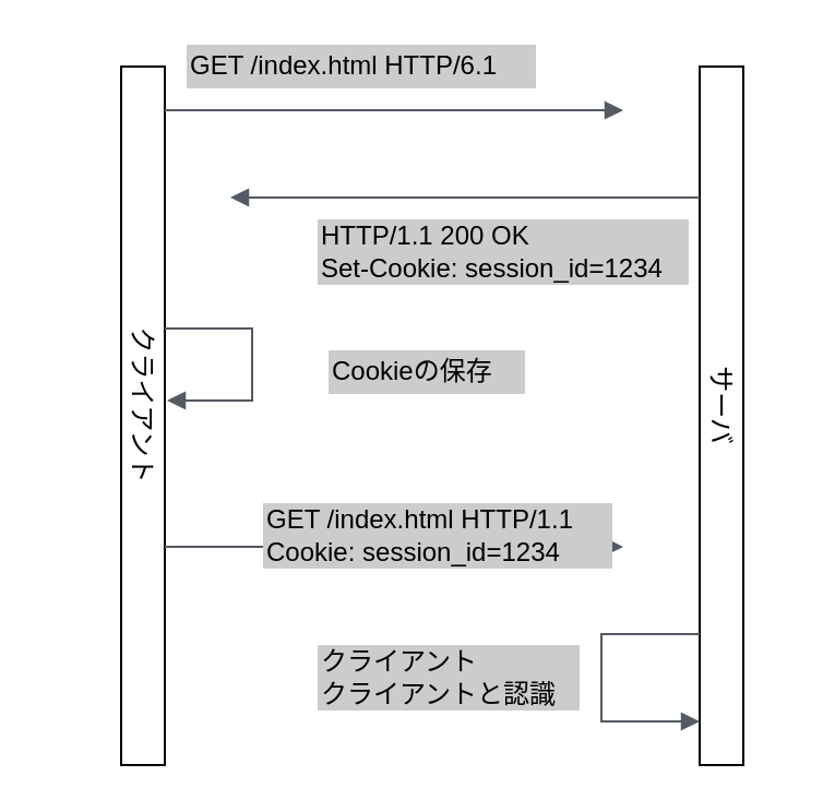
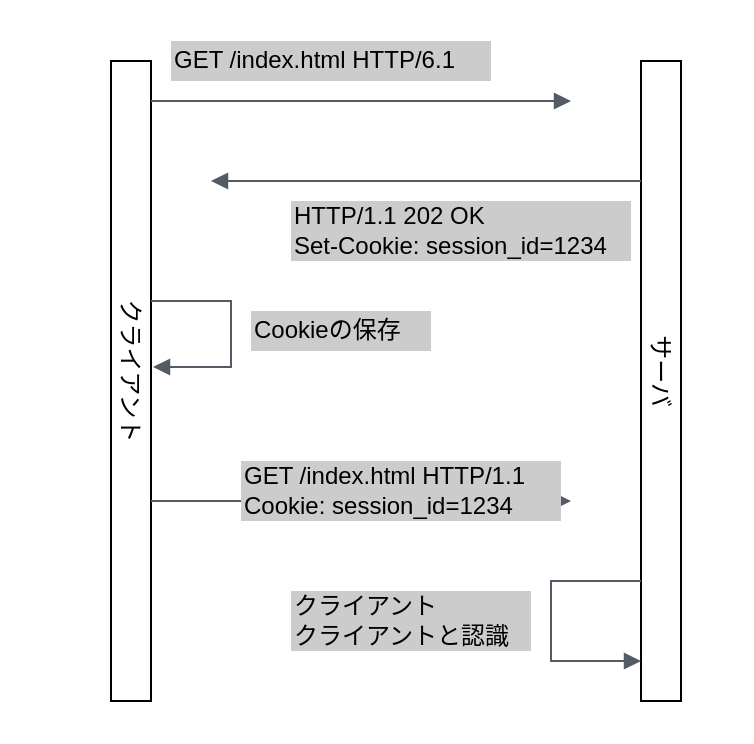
  <mxCell id="0" />
  <mxCell id="1" parent="0" />
  <mxCell id="2" value="" style="html=1;points=[];perimeter=orthogonalPerimeter;labelPosition=center;verticalLabelPosition=middle;align=center;verticalAlign=middle;labelBorderColor=none;" parent="1" vertex="1"><mxGeometry x="55" y="30" width="20" height="320" as="geometry" /></mxCell>
  <mxCell id="3" value="クライアント" style="text;html=1;align=center;verticalAlign=middle;resizable=0;points=[];autosize=1;rotation=90;" parent="1" vertex="1"><mxGeometry x="20" y="175" width="90" height="20" as="geometry" /></mxCell>
  <mxCell id="4" value="" style="html=1;points=[];perimeter=orthogonalPerimeter;labelPosition=center;verticalLabelPosition=middle;align=center;verticalAlign=middle;labelBorderColor=none;" parent="1" vertex="1"><mxGeometry x="320" y="30" width="20" height="320" as="geometry" /></mxCell>
  <mxCell id="5" value="サーバ" style="text;html=1;align=center;verticalAlign=middle;resizable=0;points=[];autosize=1;rotation=90;" parent="1" vertex="1"><mxGeometry x="305" y="175" width="50" height="20" as="geometry" /></mxCell>
  <mxCell id="6" value="" style="edgeStyle=orthogonalEdgeStyle;html=1;endArrow=block;elbow=vertical;startArrow=none;endFill=1;strokeColor=#545B64;rounded=0;" parent="1" edge="1"><mxGeometry width="100" relative="1" as="geometry"><mxPoint x="75" y="50" as="sourcePoint" /><mxPoint x="285" y="50" as="targetPoint" /></mxGeometry></mxCell>
  <mxCell id="7" value="GET /index.html HTTP/6.1" style="text;html=1;align=left;verticalAlign=middle;resizable=0;points=[];autosize=1;fillColor=#CCCCCC;" parent="1" vertex="1"><mxGeometry x="85" y="20" width="160" height="20" as="geometry" /></mxCell>
  <mxCell id="8" value="" style="edgeStyle=orthogonalEdgeStyle;html=1;endArrow=none;elbow=vertical;startArrow=block;startFill=1;strokeColor=#545B64;rounded=0;" parent="1" edge="1"><mxGeometry width="100" relative="1" as="geometry"><mxPoint x="105" y="90" as="sourcePoint" /><mxPoint x="320" y="90" as="targetPoint" /></mxGeometry></mxCell>
- <mxCell id="9" value="HTTP/1.1 200 OK&lt;br&gt;Set-Cookie: session_id=1234" style="text;html=1;align=left;verticalAlign=middle;resizable=0;points=[];autosize=1;fillColor=#CCCCCC;" parent="1" vertex="1"><mxGeometry x="145" y="100" width="170" height="30" as="geometry" /></mxCell>
+ <mxCell id="9" value="HTTP/1.1 202 OK&lt;br&gt;Set-Cookie: session_id=1234" style="text;html=1;align=left;verticalAlign=middle;resizable=0;points=[];autosize=1;fillColor=#CCCCCC;" parent="1" vertex="1"><mxGeometry x="145" y="100" width="170" height="30" as="geometry" /></mxCell>
  <mxCell id="10" value="" style="edgeStyle=orthogonalEdgeStyle;html=1;endArrow=block;elbow=vertical;startArrow=none;endFill=1;strokeColor=#545B64;rounded=0;" parent="1" edge="1"><mxGeometry width="100" relative="1" as="geometry"><mxPoint x="75" y="150" as="sourcePoint" /><mxPoint x="76" y="183" as="targetPoint" /><Array as="points"><mxPoint x="115" y="150" /><mxPoint x="115" y="183" /></Array></mxGeometry></mxCell>
- <mxCell id="11" value="Cookieの保存" style="text;html=1;align=left;verticalAlign=middle;resizable=0;points=[];autosize=1;fillColor=#CCCCCC;" parent="1" vertex="1"><mxGeometry x="150" y="160" width="90" height="20" as="geometry" /></mxCell>
+ <mxCell id="11" value="Cookieの保存" style="text;html=1;align=left;verticalAlign=middle;resizable=0;points=[];autosize=1;fillColor=#CCCCCC;" parent="1" vertex="1"><mxGeometry x="125" y="155" width="90" height="20" as="geometry" /></mxCell>
  <mxCell id="12" value="" style="edgeStyle=orthogonalEdgeStyle;html=1;endArrow=block;elbow=vertical;startArrow=none;endFill=1;strokeColor=#545B64;rounded=0;" parent="1" edge="1"><mxGeometry width="100" relative="1" as="geometry"><mxPoint x="75" y="250" as="sourcePoint" /><mxPoint x="285" y="250" as="targetPoint" /></mxGeometry></mxCell>
  <mxCell id="13" value="GET /index.html HTTP/1.1&lt;br&gt;Cookie: session_id=1234" style="text;html=1;align=left;verticalAlign=middle;resizable=0;points=[];autosize=1;fillColor=#CCCCCC;" parent="1" vertex="1"><mxGeometry x="120" y="230" width="160" height="30" as="geometry" /></mxCell>
  <mxCell id="14" value="" style="edgeStyle=orthogonalEdgeStyle;html=1;endArrow=none;elbow=vertical;startArrow=block;startFill=1;strokeColor=#545B64;rounded=0;" parent="1" edge="1"><mxGeometry width="100" relative="1" as="geometry"><mxPoint x="320" y="330" as="sourcePoint" /><mxPoint x="320" y="290" as="targetPoint" /><Array as="points"><mxPoint x="320" y="330" /><mxPoint x="275" y="330" /><mxPoint x="275" y="290" /></Array></mxGeometry></mxCell>
  <mxCell id="15" value="クライアント&lt;br&gt;クライアントと認識" style="text;html=1;align=left;verticalAlign=middle;resizable=0;points=[];autosize=1;fillColor=#CCCCCC;" parent="1" vertex="1"><mxGeometry x="145" y="295" width="120" height="30" as="geometry" /></mxCell>
